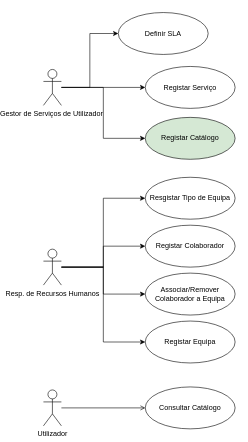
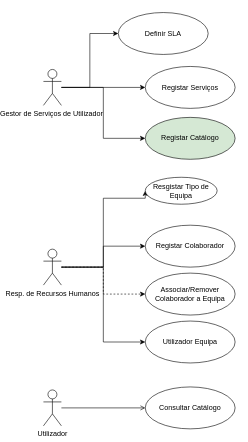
  <mxCell id="0" />
  <mxCell id="1" parent="0" />
  <mxCell id="2" style="edgeStyle=orthogonalEdgeStyle;rounded=0;orthogonalLoop=1;jettySize=auto;html=1;" edge="1" parent="1" source="4" target="15"><mxGeometry relative="1" as="geometry" /></mxCell>
- <mxCell id="3" style="edgeStyle=orthogonalEdgeStyle;rounded=0;orthogonalLoop=1;jettySize=auto;html=1;entryX=0;entryY=0.5;entryDx=0;entryDy=0;" edge="1" parent="1" source="4" target="19"><mxGeometry relative="1" as="geometry" /></mxCell>
+ <mxCell id="3" style="edgeStyle=orthogonalEdgeStyle;rounded=0;orthogonalLoop=1;jettySize=auto;html=1;entryX=0;entryY=0.5;entryDx=0;entryDy=0;dashed=1;" edge="1" parent="1" source="4" target="19"><mxGeometry relative="1" as="geometry" /></mxCell>
  <mxCell id="4" value="Resp. de Recursos Humanos" style="shape=umlActor;verticalLabelPosition=bottom;verticalAlign=top;html=1;" vertex="1" parent="1"><mxGeometry x="20" y="415" width="30" height="60" as="geometry" /></mxCell>
  <mxCell id="5" style="edgeStyle=orthogonalEdgeStyle;rounded=0;orthogonalLoop=1;jettySize=auto;html=1;entryX=0;entryY=0.5;entryDx=0;entryDy=0;" edge="1" parent="1" source="8" target="9"><mxGeometry relative="1" as="geometry" /></mxCell>
  <mxCell id="6" style="edgeStyle=orthogonalEdgeStyle;rounded=0;orthogonalLoop=1;jettySize=auto;html=1;entryX=0;entryY=0.5;entryDx=0;entryDy=0;" edge="1" parent="1" source="8" target="16"><mxGeometry relative="1" as="geometry" /></mxCell>
  <mxCell id="7" style="edgeStyle=orthogonalEdgeStyle;rounded=0;orthogonalLoop=1;jettySize=auto;html=1;entryX=0;entryY=0.5;entryDx=0;entryDy=0;" edge="1" parent="1" source="8" target="17"><mxGeometry relative="1" as="geometry" /></mxCell>
  <mxCell id="8" value="Gestor de Serviços de Utilizador&amp;nbsp;" style="shape=umlActor;verticalLabelPosition=bottom;verticalAlign=top;html=1;" vertex="1" parent="1"><mxGeometry x="20" y="115" width="30" height="60" as="geometry" /></mxCell>
  <mxCell id="9" value="Definir SLA" style="ellipse;whiteSpace=wrap;html=1;" vertex="1" parent="1"><mxGeometry x="145" y="20" width="150" height="70" as="geometry" /></mxCell>
  <mxCell id="10" style="edgeStyle=orthogonalEdgeStyle;rounded=0;orthogonalLoop=1;jettySize=auto;html=1;entryX=0;entryY=0.5;entryDx=0;entryDy=0;" edge="1" parent="1" source="4" target="14"><mxGeometry relative="1" as="geometry"><Array as="points"><mxPoint x="120" y="445" /><mxPoint x="120" y="330" /></Array></mxGeometry></mxCell>
  <mxCell id="11" style="edgeStyle=orthogonalEdgeStyle;rounded=0;orthogonalLoop=1;jettySize=auto;html=1;entryX=0;entryY=0.5;entryDx=0;entryDy=0;" edge="1" parent="1" source="4" target="18"><mxGeometry relative="1" as="geometry"><Array as="points"><mxPoint x="120" y="445" /><mxPoint x="120" y="570" /></Array></mxGeometry></mxCell>
  <mxCell id="12" style="edgeStyle=orthogonalEdgeStyle;rounded=0;orthogonalLoop=1;jettySize=auto;html=1;endArrow=open;" edge="1" parent="1" source="13" target="20"><mxGeometry relative="1" as="geometry" /></mxCell>
  <mxCell id="13" value="Utilizador" style="shape=umlActor;verticalLabelPosition=bottom;verticalAlign=top;html=1;" vertex="1" parent="1"><mxGeometry x="20" y="650" width="30" height="60" as="geometry" /></mxCell>
- <mxCell id="14" value="Resgistar Tipo de Equipa" style="ellipse;whiteSpace=wrap;html=1;" vertex="1" parent="1"><mxGeometry x="190" y="295" width="150" height="70" as="geometry" /></mxCell>
+ <mxCell id="14" value="Resgistar Tipo de Equipa" style="ellipse;whiteSpace=wrap;html=1;" vertex="1" parent="1"><mxGeometry x="190" y="295" width="120" height="45" as="geometry" /></mxCell>
  <mxCell id="15" value="Registar Colaborador" style="ellipse;whiteSpace=wrap;html=1;" vertex="1" parent="1"><mxGeometry x="190" y="375" width="150" height="70" as="geometry" /></mxCell>
- <mxCell id="16" value="Registar Serviço" style="ellipse;whiteSpace=wrap;html=1;" vertex="1" parent="1"><mxGeometry x="190" y="110" width="150" height="70" as="geometry" /></mxCell>
+ <mxCell id="16" value="Registar Serviços" style="ellipse;whiteSpace=wrap;html=1;" vertex="1" parent="1"><mxGeometry x="190" y="110" width="150" height="70" as="geometry" /></mxCell>
  <mxCell id="17" value="Registar Catálogo" style="ellipse;whiteSpace=wrap;html=1;fillColor=#d5e8d4;" vertex="1" parent="1"><mxGeometry x="190" y="195" width="150" height="70" as="geometry" /></mxCell>
- <mxCell id="18" value="Registar Equipa" style="ellipse;whiteSpace=wrap;html=1;" vertex="1" parent="1"><mxGeometry x="190" y="535" width="150" height="70" as="geometry" /></mxCell>
+ <mxCell id="18" value="Utilizador Equipa" style="ellipse;whiteSpace=wrap;html=1;" vertex="1" parent="1"><mxGeometry x="190" y="535" width="150" height="70" as="geometry" /></mxCell>
  <mxCell id="19" value="Associar/Remover Colaborador a Equipa" style="ellipse;whiteSpace=wrap;html=1;" vertex="1" parent="1"><mxGeometry x="190" y="455" width="150" height="70" as="geometry" /></mxCell>
  <mxCell id="20" value="Consultar Catálogo" style="ellipse;whiteSpace=wrap;html=1;" vertex="1" parent="1"><mxGeometry x="190" y="645" width="150" height="70" as="geometry" /></mxCell>
